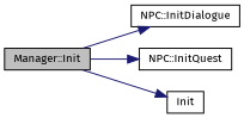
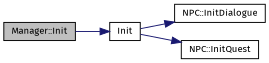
  digraph {
    fontname="Fira Sans"
    rankdir=LR
    node [color=black fontname="Fira Sans" fontsize=10 shape=record]
    edge [color=midnightblue fontname="Fira Sans" fontsize=10 labelfontname=Helvetica labelfontsize=10 style=solid]
    n1 [fillcolor=grey75 fontcolor=black height=0.2 label="Manager::Init" style=filled width=0.4]
    n2 [height=0.2 label="NPC::InitDialogue" width=0.4]
    n3 [height=0.2 label="NPC::InitQuest" width=0.4]
    n4 [height=0.2 label=Init width=0.4]
-   n1 -> n2
-   n1 -> n3
+   n4 -> n2
+   n4 -> n3
    n1 -> n4
  }
